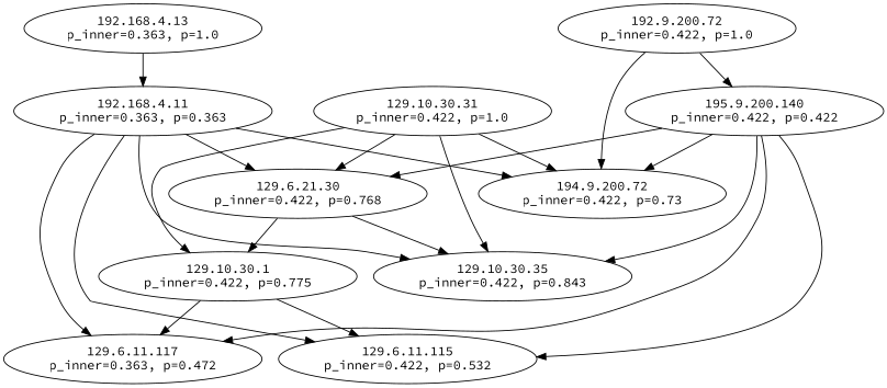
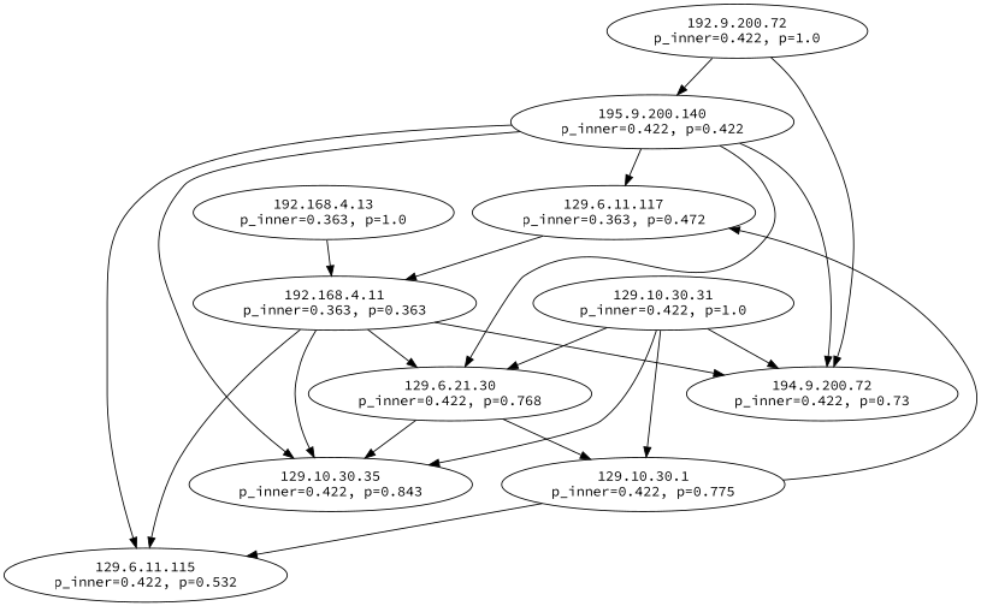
  digraph {
    fontname="Source Code Pro"
    node [fontname="Source Code Pro" shape=ellipse]
    edge [fontname="Source Code Pro"]
    n1 [label="195.9.200.140\np_inner=0.422, p=0.422"]
    n2 [label="194.9.200.72\np_inner=0.422, p=0.73"]
    n3 [label="129.6.11.115\np_inner=0.422, p=0.532"]
    n4 [label="129.6.11.117\np_inner=0.363, p=0.472"]
    n5 [label="129.10.30.35\np_inner=0.422, p=0.843"]
    n6 [label="129.6.21.30\np_inner=0.422, p=0.768"]
    n7 [label="129.10.30.1\np_inner=0.422, p=0.775"]
    n8 [label="192.168.4.11\np_inner=0.363, p=0.363"]
    n9 [label="129.10.30.31\np_inner=0.422, p=1.0"]
    n10 [label="192.9.200.72\np_inner=0.422, p=1.0"]
    n11 [label="192.168.4.13\np_inner=0.363, p=1.0"]
    n1 -> n2
    n1 -> n3
    n1 -> n4
    n1 -> n5
    n1 -> n6
    n6 -> n5
    n6 -> n7
    n7 -> n3
    n7 -> n4
    n8 -> n2
    n8 -> n3
-   n8 -> n4
+   n4 -> n8
    n8 -> n5
    n8 -> n6
    n9 -> n2
    n9 -> n5
    n9 -> n6
    n9 -> n7
    n10 -> n1
    n10 -> n2
    n11 -> n8
  }
